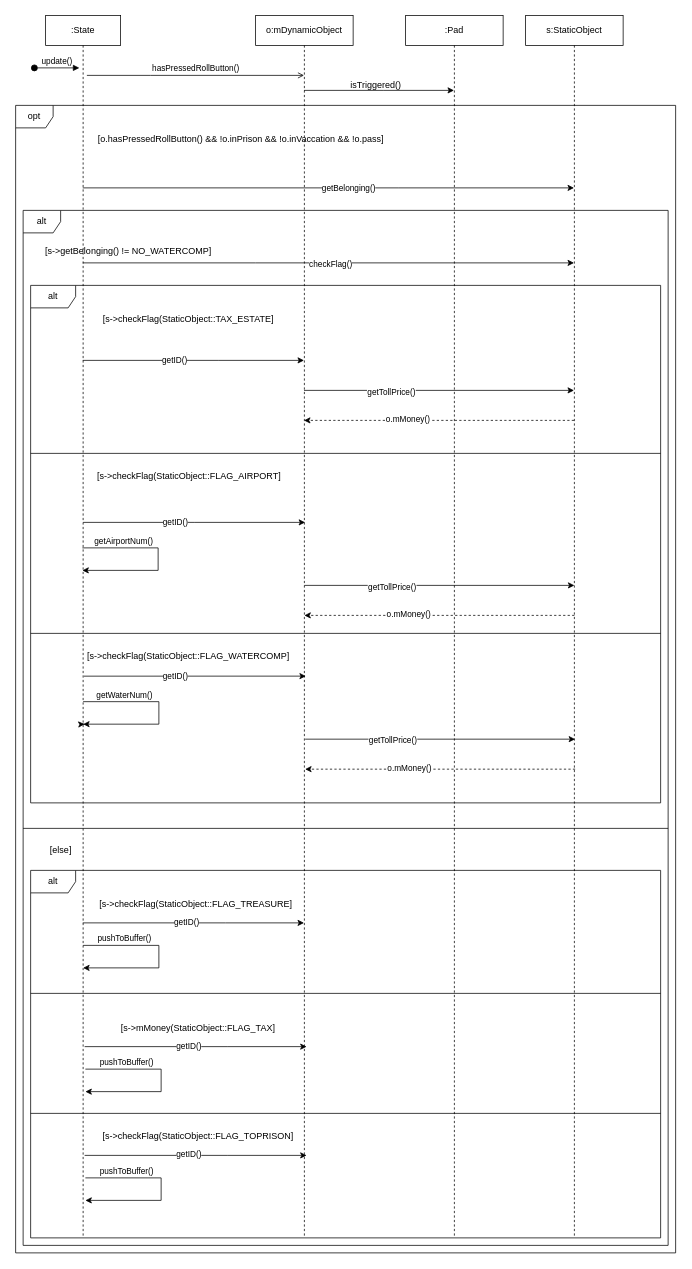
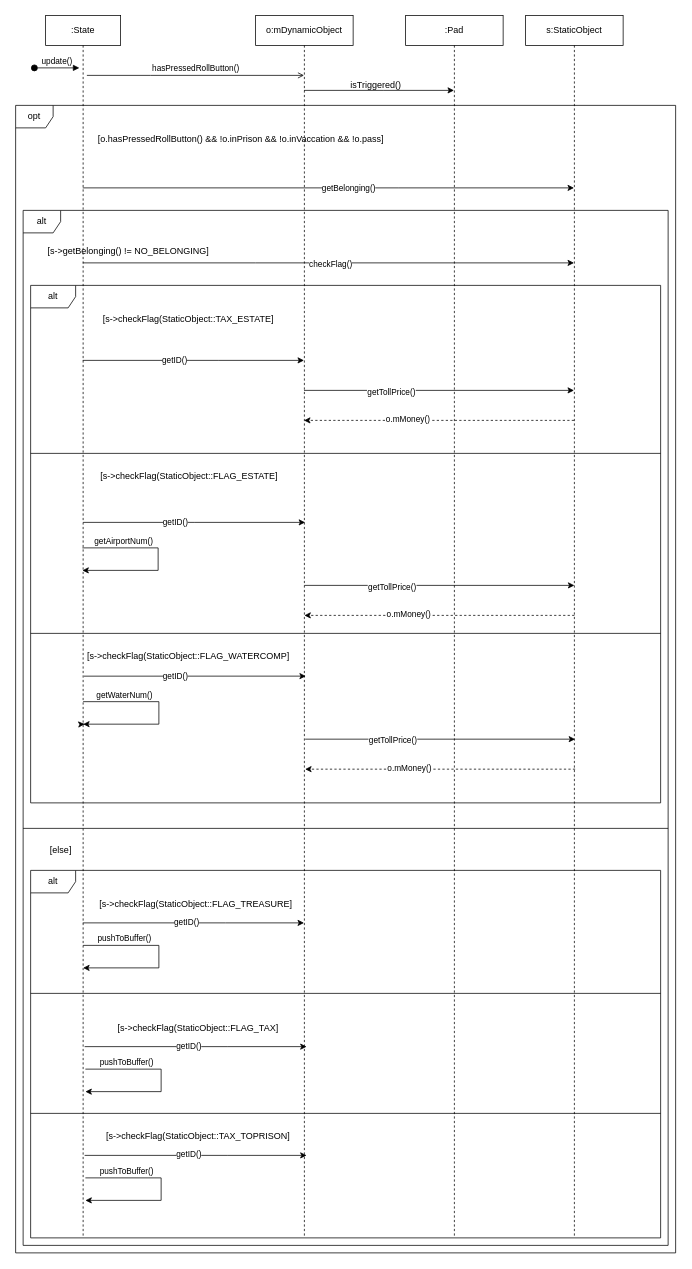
  <mxCell id="0" />
  <mxCell id="1" parent="0" />
  <mxCell id="2" style="edgeStyle=elbowEdgeStyle;rounded=0;orthogonalLoop=1;jettySize=auto;html=1;elbow=vertical;curved=0;" edge="1" parent="1" source="9" target="14"><mxGeometry relative="1" as="geometry"><Array as="points"><mxPoint x="530" y="250" /></Array></mxGeometry></mxCell>
  <mxCell id="3" value="getBelonging()" style="edgeLabel;html=1;align=center;verticalAlign=middle;resizable=0;points=[];" vertex="1" connectable="0" parent="2"><mxGeometry x="0.08" y="1" relative="1" as="geometry"><mxPoint as="offset" /></mxGeometry></mxCell>
  <mxCell id="4" style="edgeStyle=elbowEdgeStyle;rounded=0;orthogonalLoop=1;jettySize=auto;html=1;elbow=vertical;curved=0;" edge="1" parent="1"><mxGeometry relative="1" as="geometry"><mxPoint x="109.324" y="989.238" as="sourcePoint" /><mxPoint x="110" y="988.23" as="targetPoint" /></mxGeometry></mxCell>
  <mxCell id="5" style="edgeStyle=elbowEdgeStyle;rounded=0;orthogonalLoop=1;jettySize=auto;html=1;elbow=vertical;curved=0;" edge="1" parent="1" source="9" target="14"><mxGeometry relative="1" as="geometry"><Array as="points"><mxPoint x="340" y="350" /><mxPoint x="360" y="360" /><mxPoint x="380" y="400" /></Array></mxGeometry></mxCell>
  <mxCell id="6" value="checkFlag()" style="edgeLabel;html=1;align=center;verticalAlign=middle;resizable=0;points=[];" vertex="1" connectable="0" parent="5"><mxGeometry x="0.008" y="-1" relative="1" as="geometry"><mxPoint as="offset" /></mxGeometry></mxCell>
  <mxCell id="7" style="edgeStyle=elbowEdgeStyle;rounded=0;orthogonalLoop=1;jettySize=auto;html=1;elbow=vertical;curved=0;" edge="1" parent="1" source="9" target="12"><mxGeometry relative="1" as="geometry"><Array as="points"><mxPoint x="300" y="1230" /></Array></mxGeometry></mxCell>
  <mxCell id="8" value="getID()" style="edgeLabel;html=1;align=center;verticalAlign=middle;resizable=0;points=[];" vertex="1" connectable="0" parent="7"><mxGeometry x="-0.071" y="2" relative="1" as="geometry"><mxPoint x="1" as="offset" /></mxGeometry></mxCell>
  <mxCell id="9" value=":State" style="shape=umlLifeline;perimeter=lifelinePerimeter;whiteSpace=wrap;html=1;container=0;dropTarget=0;collapsible=0;recursiveResize=0;outlineConnect=0;portConstraint=eastwest;newEdgeStyle={&quot;edgeStyle&quot;:&quot;elbowEdgeStyle&quot;,&quot;elbow&quot;:&quot;vertical&quot;,&quot;curved&quot;:0,&quot;rounded&quot;:0};" parent="1" vertex="1"><mxGeometry x="60" y="20" width="100" height="1630" as="geometry" /></mxCell>
  <mxCell id="10" value="update()" style="html=1;verticalAlign=bottom;startArrow=oval;endArrow=block;startSize=8;edgeStyle=elbowEdgeStyle;elbow=vertical;curved=0;rounded=0;" parent="9" edge="1"><mxGeometry relative="1" as="geometry"><mxPoint x="-15" y="70" as="sourcePoint" /><mxPoint x="45" y="70" as="targetPoint" /><mxPoint as="offset" /></mxGeometry></mxCell>
  <mxCell id="11" style="edgeStyle=elbowEdgeStyle;rounded=0;orthogonalLoop=1;jettySize=auto;html=1;elbow=vertical;curved=0;" edge="1" parent="1" source="12" target="15"><mxGeometry relative="1" as="geometry"><Array as="points"><mxPoint x="510" y="120" /></Array></mxGeometry></mxCell>
  <mxCell id="12" value="o:mDynamicObject" style="shape=umlLifeline;perimeter=lifelinePerimeter;whiteSpace=wrap;html=1;container=0;dropTarget=0;collapsible=0;recursiveResize=0;outlineConnect=0;portConstraint=eastwest;newEdgeStyle={&quot;edgeStyle&quot;:&quot;elbowEdgeStyle&quot;,&quot;elbow&quot;:&quot;vertical&quot;,&quot;curved&quot;:0,&quot;rounded&quot;:0};" parent="1" vertex="1"><mxGeometry x="340" y="20" width="130" height="1630" as="geometry" /></mxCell>
  <mxCell id="13" value="hasPressedRollButton()" style="html=1;verticalAlign=bottom;endArrow=open;edgeStyle=elbowEdgeStyle;elbow=vertical;curved=0;rounded=0;endFill=0;" parent="1" target="12" edge="1"><mxGeometry relative="1" as="geometry"><mxPoint x="115" y="100" as="sourcePoint" /><Array as="points"><mxPoint x="200" y="100" /></Array><mxPoint x="400" y="100" as="targetPoint" /></mxGeometry></mxCell>
  <mxCell id="14" value="s:StaticObject" style="shape=umlLifeline;perimeter=lifelinePerimeter;whiteSpace=wrap;html=1;container=0;dropTarget=0;collapsible=0;recursiveResize=0;outlineConnect=0;portConstraint=eastwest;newEdgeStyle={&quot;edgeStyle&quot;:&quot;elbowEdgeStyle&quot;,&quot;elbow&quot;:&quot;vertical&quot;,&quot;curved&quot;:0,&quot;rounded&quot;:0};" vertex="1" parent="1"><mxGeometry x="700" y="20" width="130" height="1630" as="geometry" /></mxCell>
  <mxCell id="15" value=":Pad" style="shape=umlLifeline;perimeter=lifelinePerimeter;whiteSpace=wrap;html=1;container=0;dropTarget=0;collapsible=0;recursiveResize=0;outlineConnect=0;portConstraint=eastwest;newEdgeStyle={&quot;edgeStyle&quot;:&quot;elbowEdgeStyle&quot;,&quot;elbow&quot;:&quot;vertical&quot;,&quot;curved&quot;:0,&quot;rounded&quot;:0};" vertex="1" parent="1"><mxGeometry x="540" y="20" width="130" height="1630" as="geometry" /></mxCell>
  <mxCell id="16" value="isTriggered()" style="text;html=1;align=center;verticalAlign=middle;resizable=0;points=[];autosize=1;strokeColor=none;fillColor=none;" vertex="1" parent="1"><mxGeometry x="455" y="98" width="90" height="30" as="geometry" /></mxCell>
  <mxCell id="17" value="opt" style="shape=umlFrame;whiteSpace=wrap;html=1;pointerEvents=0;width=50;height=30;" vertex="1" parent="1"><mxGeometry y="140" width="880" height="1530" as="geometry" x="20" /></mxCell>
  <mxCell id="18" value="[o.hasPressedRollButton() &amp;amp;&amp;amp; !o.inPrison &amp;amp;&amp;amp; !o.inVaccation &amp;amp;&amp;amp; !o.pass]" style="text;html=1;align=center;verticalAlign=middle;resizable=0;points=[];autosize=1;strokeColor=none;fillColor=none;" vertex="1" parent="1"><mxGeometry x="120" y="170" width="400" height="30" as="geometry" /></mxCell>
  <mxCell id="19" value="alt" style="shape=umlFrame;whiteSpace=wrap;html=2;pointerEvents=0;width=50;height=30;noLabel=0;comic=0;enumerate=0;" vertex="1" parent="1"><mxGeometry x="30" y="280" width="860" height="1380" as="geometry" /></mxCell>
- <mxCell id="20" value="[s-&amp;gt;getBelonging() != NO_WATERCOMP]" style="text;html=1;align=center;verticalAlign=middle;resizable=0;points=[];autosize=1;strokeColor=none;fillColor=none;" vertex="1" parent="1"><mxGeometry x="50" y="320" width="240" height="30" as="geometry" /></mxCell>
+ <mxCell id="20" value="[s-&amp;gt;getBelonging() != NO_BELONGING]" style="text;html=1;align=center;verticalAlign=middle;resizable=0;points=[];autosize=1;strokeColor=none;fillColor=none;" vertex="1" parent="1"><mxGeometry x="50" y="320" width="240" height="30" as="geometry" /></mxCell>
  <mxCell id="21" value="alt" style="shape=umlFrame;whiteSpace=wrap;html=1;pointerEvents=0;" vertex="1" parent="1"><mxGeometry x="40" y="380" width="840" height="690" as="geometry" /></mxCell>
  <mxCell id="22" value="" style="line;strokeWidth=1;fillColor=none;align=left;verticalAlign=middle;spacingTop=-1;spacingLeft=3;spacingRight=3;rotatable=0;labelPosition=right;points=[];portConstraint=eastwest;strokeColor=inherit;" vertex="1" parent="1"><mxGeometry x="40" y="600" width="840" height="8" as="geometry" /></mxCell>
  <mxCell id="23" style="edgeStyle=elbowEdgeStyle;rounded=0;orthogonalLoop=1;jettySize=auto;html=1;elbow=vertical;curved=0;" edge="1" parent="1"><mxGeometry relative="1" as="geometry"><mxPoint x="110" y="760" as="sourcePoint" /><mxPoint x="111" y="760" as="targetPoint" /></mxGeometry></mxCell>
  <mxCell id="24" style="edgeStyle=elbowEdgeStyle;rounded=0;orthogonalLoop=1;jettySize=auto;html=1;elbow=vertical;curved=0;" edge="1" parent="1"><mxGeometry relative="1" as="geometry"><mxPoint x="110" y="696" as="sourcePoint" /><mxPoint x="406" y="696" as="targetPoint" /></mxGeometry></mxCell>
  <mxCell id="25" value="getID()" style="edgeLabel;html=1;align=center;verticalAlign=middle;resizable=0;points=[];" vertex="1" connectable="0" parent="24"><mxGeometry x="-0.174" y="1" relative="1" as="geometry"><mxPoint as="offset" /></mxGeometry></mxCell>
  <mxCell id="26" style="edgeStyle=elbowEdgeStyle;rounded=0;orthogonalLoop=1;jettySize=auto;html=1;elbow=vertical;curved=0;" edge="1" parent="1"><mxGeometry relative="1" as="geometry"><mxPoint x="405" y="780" as="sourcePoint" /><mxPoint x="765" y="780" as="targetPoint" /><Array as="points"><mxPoint x="541" y="780" /></Array></mxGeometry></mxCell>
  <mxCell id="27" value="getTollPrice()" style="edgeLabel;html=1;align=center;verticalAlign=middle;resizable=0;points=[];" vertex="1" connectable="0" parent="26"><mxGeometry x="-0.354" y="-1" relative="1" as="geometry"><mxPoint as="offset" /></mxGeometry></mxCell>
  <mxCell id="28" style="edgeStyle=elbowEdgeStyle;rounded=0;orthogonalLoop=1;jettySize=auto;html=1;elbow=vertical;curved=0;dashed=1;" edge="1" parent="1"><mxGeometry relative="1" as="geometry"><mxPoint x="765" y="820" as="sourcePoint" /><mxPoint x="405" y="820" as="targetPoint" /><Array as="points"><mxPoint x="531" y="820" /><mxPoint x="551" y="860" /></Array></mxGeometry></mxCell>
  <mxCell id="29" value="o.mMoney()" style="edgeLabel;html=1;align=center;verticalAlign=middle;resizable=0;points=[];" vertex="1" connectable="0" parent="28"><mxGeometry x="0.236" y="-2" relative="1" as="geometry"><mxPoint as="offset" /></mxGeometry></mxCell>
- <mxCell id="30" value="[s-&amp;gt;checkFlag(StaticObject::FLAG_AIRPORT]" style="text;html=1;align=center;verticalAlign=middle;resizable=0;points=[];autosize=1;strokeColor=none;fillColor=none;" vertex="1" parent="1"><mxGeometry x="116" y="620" width="270" height="30" as="geometry" /></mxCell>
+ <mxCell id="30" value="[s-&amp;gt;checkFlag(StaticObject::FLAG_ESTATE]" style="text;html=1;align=center;verticalAlign=middle;resizable=0;points=[];autosize=1;strokeColor=none;fillColor=none;" vertex="1" parent="1"><mxGeometry x="116" y="620" width="270" height="30" as="geometry" /></mxCell>
  <mxCell id="31" style="edgeStyle=elbowEdgeStyle;rounded=0;orthogonalLoop=1;jettySize=auto;html=1;" edge="1" parent="1"><mxGeometry relative="1" as="geometry"><mxPoint x="109" y="730" as="sourcePoint" /><mxPoint x="109" y="760" as="targetPoint" /><Array as="points"><mxPoint x="210" y="750" /></Array></mxGeometry></mxCell>
  <mxCell id="32" value="getAirportNum()" style="edgeLabel;html=1;align=center;verticalAlign=middle;resizable=0;points=[];" vertex="1" connectable="0" parent="31"><mxGeometry x="-0.538" y="-4" relative="1" as="geometry"><mxPoint y="-14" as="offset" /></mxGeometry></mxCell>
  <mxCell id="33" style="edgeStyle=elbowEdgeStyle;rounded=0;orthogonalLoop=1;jettySize=auto;html=1;elbow=vertical;curved=0;" edge="1" parent="1" source="9" target="12"><mxGeometry relative="1" as="geometry"><Array as="points"><mxPoint x="290" y="480" /></Array></mxGeometry></mxCell>
  <mxCell id="34" value="getID()" style="edgeLabel;html=1;align=center;verticalAlign=middle;resizable=0;points=[];" vertex="1" connectable="0" parent="33"><mxGeometry x="-0.174" y="1" relative="1" as="geometry"><mxPoint as="offset" /></mxGeometry></mxCell>
  <mxCell id="35" style="edgeStyle=elbowEdgeStyle;rounded=0;orthogonalLoop=1;jettySize=auto;html=1;elbow=vertical;curved=0;" edge="1" parent="1" source="12" target="14"><mxGeometry relative="1" as="geometry"><Array as="points"><mxPoint x="540" y="520" /></Array></mxGeometry></mxCell>
  <mxCell id="36" value="getTollPrice()" style="edgeLabel;html=1;align=center;verticalAlign=middle;resizable=0;points=[];" vertex="1" connectable="0" parent="35"><mxGeometry x="-0.354" y="-1" relative="1" as="geometry"><mxPoint as="offset" /></mxGeometry></mxCell>
  <mxCell id="37" style="edgeStyle=elbowEdgeStyle;rounded=0;orthogonalLoop=1;jettySize=auto;html=1;elbow=vertical;curved=0;dashed=1;" edge="1" parent="1" source="14" target="12"><mxGeometry relative="1" as="geometry"><Array as="points"><mxPoint x="530" y="560" /><mxPoint x="550" y="600" /></Array></mxGeometry></mxCell>
  <mxCell id="38" value="o.mMoney()" style="edgeLabel;html=1;align=center;verticalAlign=middle;resizable=0;points=[];" vertex="1" connectable="0" parent="37"><mxGeometry x="0.236" y="-2" relative="1" as="geometry"><mxPoint as="offset" /></mxGeometry></mxCell>
  <mxCell id="39" value="[s-&amp;gt;checkFlag(StaticObject::TAX_ESTATE]" style="text;html=1;align=center;verticalAlign=middle;resizable=0;points=[];autosize=1;strokeColor=none;fillColor=none;" vertex="1" parent="1"><mxGeometry x="120" y="410" width="260" height="30" as="geometry" /></mxCell>
  <mxCell id="40" style="edgeStyle=elbowEdgeStyle;rounded=0;orthogonalLoop=1;jettySize=auto;html=1;elbow=vertical;curved=0;" edge="1" parent="1"><mxGeometry relative="1" as="geometry"><mxPoint x="111" y="965.06" as="sourcePoint" /><mxPoint x="112" y="965.06" as="targetPoint" /></mxGeometry></mxCell>
  <mxCell id="41" style="edgeStyle=elbowEdgeStyle;rounded=0;orthogonalLoop=1;jettySize=auto;html=1;elbow=vertical;curved=0;" edge="1" parent="1"><mxGeometry relative="1" as="geometry"><mxPoint x="111" y="901.06" as="sourcePoint" /><mxPoint x="407" y="901.06" as="targetPoint" /></mxGeometry></mxCell>
  <mxCell id="42" value="getID()" style="edgeLabel;html=1;align=center;verticalAlign=middle;resizable=0;points=[];" vertex="1" connectable="0" parent="41"><mxGeometry x="-0.174" y="1" relative="1" as="geometry"><mxPoint as="offset" /></mxGeometry></mxCell>
  <mxCell id="43" style="edgeStyle=elbowEdgeStyle;rounded=0;orthogonalLoop=1;jettySize=auto;html=1;elbow=vertical;curved=0;" edge="1" parent="1"><mxGeometry relative="1" as="geometry"><mxPoint x="406" y="985.06" as="sourcePoint" /><mxPoint x="766" y="985.06" as="targetPoint" /><Array as="points"><mxPoint x="542" y="985.06" /></Array></mxGeometry></mxCell>
  <mxCell id="44" value="getTollPrice()" style="edgeLabel;html=1;align=center;verticalAlign=middle;resizable=0;points=[];" vertex="1" connectable="0" parent="43"><mxGeometry x="-0.354" y="-1" relative="1" as="geometry"><mxPoint as="offset" /></mxGeometry></mxCell>
  <mxCell id="45" style="edgeStyle=elbowEdgeStyle;rounded=0;orthogonalLoop=1;jettySize=auto;html=1;elbow=vertical;curved=0;dashed=1;" edge="1" parent="1"><mxGeometry relative="1" as="geometry"><mxPoint x="766" y="1025.06" as="sourcePoint" /><mxPoint x="406" y="1025.06" as="targetPoint" /><Array as="points"><mxPoint x="532" y="1025.06" /><mxPoint x="552" y="1065.06" /></Array></mxGeometry></mxCell>
  <mxCell id="46" value="o.mMoney()" style="edgeLabel;html=1;align=center;verticalAlign=middle;resizable=0;points=[];" vertex="1" connectable="0" parent="45"><mxGeometry x="0.236" y="-2" relative="1" as="geometry"><mxPoint as="offset" /></mxGeometry></mxCell>
  <mxCell id="47" style="edgeStyle=elbowEdgeStyle;rounded=0;orthogonalLoop=1;jettySize=auto;html=1;" edge="1" parent="1"><mxGeometry relative="1" as="geometry"><mxPoint x="110" y="935.06" as="sourcePoint" /><mxPoint x="110" y="965.06" as="targetPoint" /><Array as="points"><mxPoint x="211" y="955.06" /></Array></mxGeometry></mxCell>
  <mxCell id="48" value="getWaterNum()" style="edgeLabel;html=1;align=center;verticalAlign=middle;resizable=0;points=[];" vertex="1" connectable="0" parent="47"><mxGeometry x="-0.538" y="-4" relative="1" as="geometry"><mxPoint y="-14" as="offset" /></mxGeometry></mxCell>
  <mxCell id="49" value="" style="line;strokeWidth=1;fillColor=none;align=left;verticalAlign=middle;spacingTop=-1;spacingLeft=3;spacingRight=3;rotatable=0;labelPosition=right;points=[];portConstraint=eastwest;strokeColor=inherit;" vertex="1" parent="1"><mxGeometry x="40" y="840" width="840" height="8" as="geometry" /></mxCell>
  <mxCell id="50" value="[s-&amp;gt;checkFlag(StaticObject::FLAG_WATERCOMP]" style="text;html=1;align=center;verticalAlign=middle;resizable=0;points=[];autosize=1;strokeColor=none;fillColor=none;" vertex="1" parent="1"><mxGeometry x="105" y="860" width="290" height="30" as="geometry" /></mxCell>
  <mxCell id="51" value="" style="text;strokeColor=none;fillColor=none;align=left;verticalAlign=middle;spacingTop=-1;spacingLeft=4;spacingRight=4;rotatable=0;labelPosition=right;points=[];portConstraint=eastwest;" vertex="1" parent="1"><mxGeometry x="30" y="1120" width="20" height="14" as="geometry" /></mxCell>
  <mxCell id="52" value="" style="line;strokeWidth=1;fillColor=none;align=left;verticalAlign=middle;spacingTop=-1;spacingLeft=3;spacingRight=3;rotatable=0;labelPosition=right;points=[];portConstraint=eastwest;strokeColor=inherit;" vertex="1" parent="1"><mxGeometry x="30" y="1100" width="860" height="8" as="geometry" /></mxCell>
  <mxCell id="53" value="[else]" style="text;html=1;align=center;verticalAlign=middle;resizable=0;points=[];autosize=1;strokeColor=none;fillColor=none;" vertex="1" parent="1"><mxGeometry x="55" y="1118" width="50" height="30" as="geometry" /></mxCell>
  <mxCell id="54" value="alt" style="shape=umlFrame;whiteSpace=wrap;html=1;pointerEvents=0;" vertex="1" parent="1"><mxGeometry x="40" y="1160" width="840" height="490" as="geometry" /></mxCell>
  <mxCell id="55" value="[s-&amp;gt;checkFlag(StaticObject::FLAG_TREASURE]" style="text;html=1;align=center;verticalAlign=middle;resizable=0;points=[];autosize=1;strokeColor=none;fillColor=none;" vertex="1" parent="1"><mxGeometry x="120" y="1190" width="280" height="30" as="geometry" /></mxCell>
  <mxCell id="56" style="edgeStyle=elbowEdgeStyle;rounded=0;orthogonalLoop=1;jettySize=auto;html=1;" edge="1" parent="1"><mxGeometry relative="1" as="geometry"><mxPoint x="110" y="1260" as="sourcePoint" /><mxPoint x="110" y="1290" as="targetPoint" /><Array as="points"><mxPoint x="211" y="1280" /></Array></mxGeometry></mxCell>
  <mxCell id="57" value="pushToBuffer()" style="edgeLabel;html=1;align=center;verticalAlign=middle;resizable=0;points=[];" vertex="1" connectable="0" parent="56"><mxGeometry x="-0.538" y="-4" relative="1" as="geometry"><mxPoint y="-14" as="offset" /></mxGeometry></mxCell>
  <mxCell id="58" value="" style="line;strokeWidth=1;fillColor=none;align=left;verticalAlign=middle;spacingTop=-1;spacingLeft=3;spacingRight=3;rotatable=0;labelPosition=right;points=[];portConstraint=eastwest;strokeColor=inherit;" vertex="1" parent="1"><mxGeometry x="40" y="1320" width="840" height="8" as="geometry" /></mxCell>
  <mxCell id="59" style="edgeStyle=elbowEdgeStyle;rounded=0;orthogonalLoop=1;jettySize=auto;html=1;elbow=vertical;curved=0;" edge="1" parent="1"><mxGeometry relative="1" as="geometry"><mxPoint x="112" y="1395" as="sourcePoint" /><mxPoint x="408" y="1395" as="targetPoint" /><Array as="points"><mxPoint x="303" y="1395" /></Array></mxGeometry></mxCell>
  <mxCell id="60" value="getID()" style="edgeLabel;html=1;align=center;verticalAlign=middle;resizable=0;points=[];" vertex="1" connectable="0" parent="59"><mxGeometry x="-0.071" y="2" relative="1" as="geometry"><mxPoint x="1" as="offset" /></mxGeometry></mxCell>
- <mxCell id="61" value="[s-&amp;gt;mMoney(StaticObject::FLAG_TAX]" style="text;html=1;align=center;verticalAlign=middle;resizable=0;points=[];autosize=1;strokeColor=none;fillColor=none;" vertex="1" parent="1"><mxGeometry x="143" y="1355" width="240" height="30" as="geometry" /></mxCell>
+ <mxCell id="61" value="[s-&amp;gt;checkFlag(StaticObject::FLAG_TAX]" style="text;html=1;align=center;verticalAlign=middle;resizable=0;points=[];autosize=1;strokeColor=none;fillColor=none;" vertex="1" parent="1"><mxGeometry x="143" y="1355" width="240" height="30" as="geometry" /></mxCell>
  <mxCell id="62" style="edgeStyle=elbowEdgeStyle;rounded=0;orthogonalLoop=1;jettySize=auto;html=1;" edge="1" parent="1"><mxGeometry relative="1" as="geometry"><mxPoint x="113" y="1425" as="sourcePoint" /><mxPoint x="113" y="1455" as="targetPoint" /><Array as="points"><mxPoint x="214" y="1445" /></Array></mxGeometry></mxCell>
  <mxCell id="63" value="pushToBuffer()" style="edgeLabel;html=1;align=center;verticalAlign=middle;resizable=0;points=[];" vertex="1" connectable="0" parent="62"><mxGeometry x="-0.538" y="-4" relative="1" as="geometry"><mxPoint y="-14" as="offset" /></mxGeometry></mxCell>
  <mxCell id="64" value="" style="line;strokeWidth=1;fillColor=none;align=left;verticalAlign=middle;spacingTop=-1;spacingLeft=3;spacingRight=3;rotatable=0;labelPosition=right;points=[];portConstraint=eastwest;strokeColor=inherit;" vertex="1" parent="1"><mxGeometry x="40" y="1480" width="840" height="8" as="geometry" /></mxCell>
  <mxCell id="65" style="edgeStyle=elbowEdgeStyle;rounded=0;orthogonalLoop=1;jettySize=auto;html=1;elbow=vertical;curved=0;" edge="1" parent="1"><mxGeometry relative="1" as="geometry"><mxPoint x="112" y="1540" as="sourcePoint" /><mxPoint x="408" y="1540" as="targetPoint" /><Array as="points"><mxPoint x="303" y="1540" /></Array></mxGeometry></mxCell>
  <mxCell id="66" value="getID()" style="edgeLabel;html=1;align=center;verticalAlign=middle;resizable=0;points=[];" vertex="1" connectable="0" parent="65"><mxGeometry x="-0.071" y="2" relative="1" as="geometry"><mxPoint x="1" as="offset" /></mxGeometry></mxCell>
- <mxCell id="67" value="[s-&amp;gt;checkFlag(StaticObject::FLAG_TOPRISON]" style="text;html=1;align=center;verticalAlign=middle;resizable=0;points=[];autosize=1;strokeColor=none;fillColor=none;" vertex="1" parent="1"><mxGeometry x="123" y="1500" width="280" height="30" as="geometry" /></mxCell>
+ <mxCell id="67" value="[s-&amp;gt;checkFlag(StaticObject::TAX_TOPRISON]" style="text;html=1;align=center;verticalAlign=middle;resizable=0;points=[];autosize=1;strokeColor=none;fillColor=none;" vertex="1" parent="1"><mxGeometry x="123" y="1500" width="280" height="30" as="geometry" /></mxCell>
  <mxCell id="68" style="edgeStyle=elbowEdgeStyle;rounded=0;orthogonalLoop=1;jettySize=auto;html=1;" edge="1" parent="1"><mxGeometry relative="1" as="geometry"><mxPoint x="113" y="1570" as="sourcePoint" /><mxPoint x="113" y="1600" as="targetPoint" /><Array as="points"><mxPoint x="214" y="1590" /></Array></mxGeometry></mxCell>
  <mxCell id="69" value="pushToBuffer()" style="edgeLabel;html=1;align=center;verticalAlign=middle;resizable=0;points=[];" vertex="1" connectable="0" parent="68"><mxGeometry x="-0.538" y="-4" relative="1" as="geometry"><mxPoint y="-14" as="offset" /></mxGeometry></mxCell>
